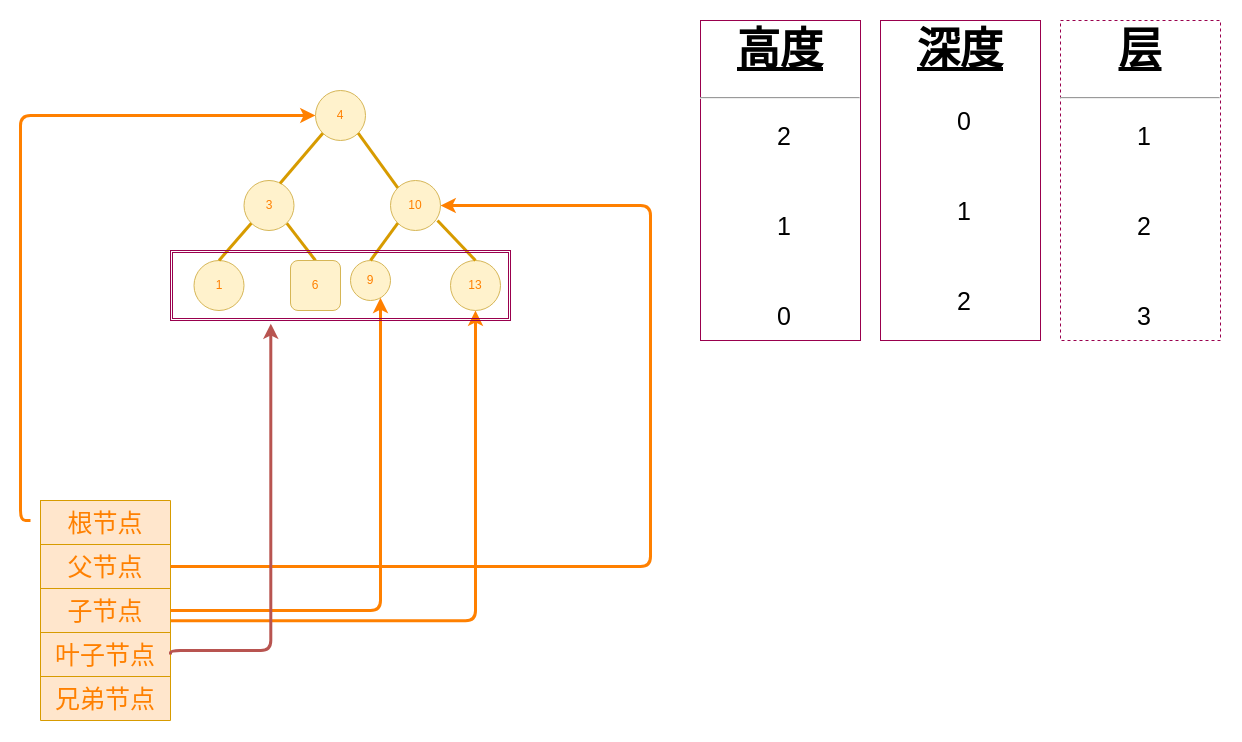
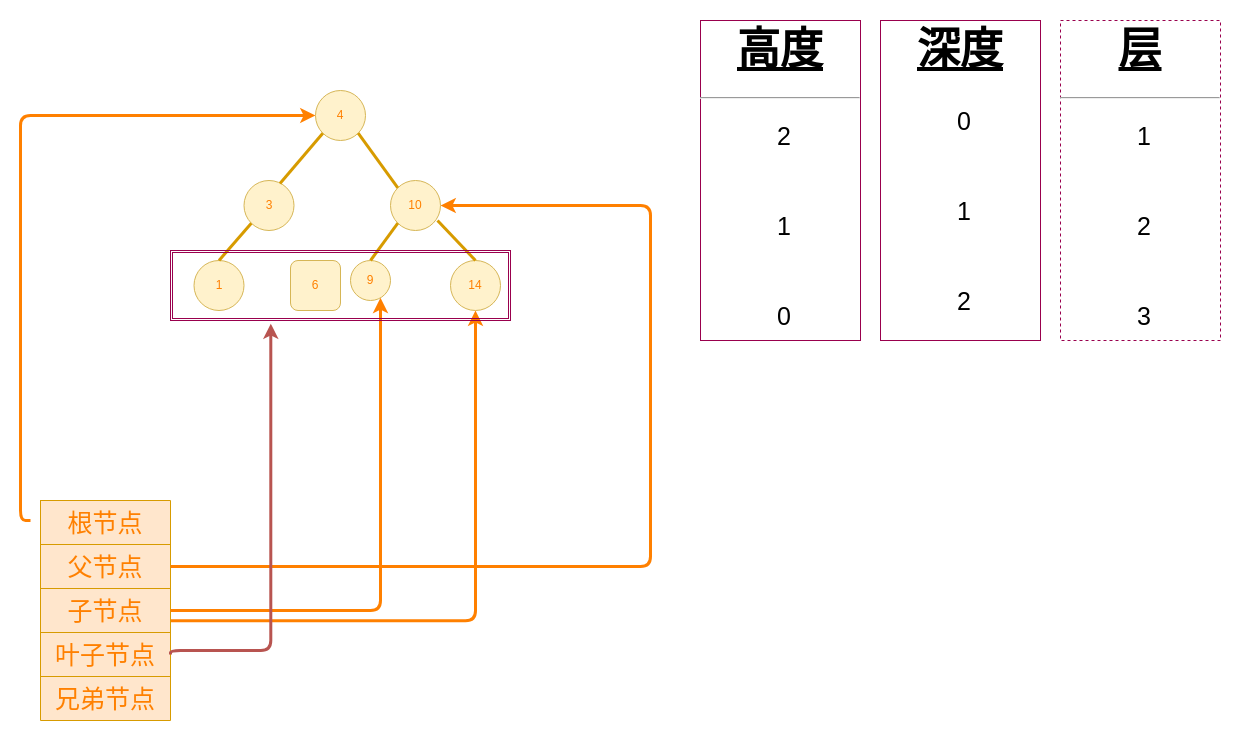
  <mxCell id="0" />
  <mxCell id="1" parent="0" />
  <mxCell id="2" value="4" style="ellipse;whiteSpace=wrap;html=1;aspect=fixed;fillColor=#fff2cc;strokeColor=#d6b656;fontColor=#FF8000;" vertex="1" parent="1"><mxGeometry x="315" y="90" width="50" height="50" as="geometry" /></mxCell>
- <mxCell id="3" value="" style="endArrow=none;html=1;noJump=0;orthogonalLoop=0;comic=0;jumpSize=360;labelPosition=left;verticalLabelPosition=middle;align=right;verticalAlign=middle;exitX=0.5;exitY=0;exitDx=0;exitDy=0;entryX=1;entryY=1;entryDx=0;entryDy=0;fillColor=#ffe6cc;strokeColor=#d79b00;strokeWidth=3;" edge="1" parent="1" source="7" target="5"><mxGeometry width="50" height="50" relative="1" as="geometry"><mxPoint x="280" y="260" as="sourcePoint" /><mxPoint x="300" y="223" as="targetPoint" /></mxGeometry></mxCell>
  <mxCell id="4" value="10" style="ellipse;whiteSpace=wrap;html=1;aspect=fixed;fillColor=#fff2cc;strokeColor=#d6b656;fontColor=#FF8000;" vertex="1" parent="1"><mxGeometry x="390" y="180" width="50" height="50" as="geometry" /></mxCell>
  <mxCell id="5" value="3" style="ellipse;whiteSpace=wrap;html=1;aspect=fixed;fillColor=#fff2cc;strokeColor=#d6b656;fontColor=#FF8000;" vertex="1" parent="1"><mxGeometry x="243.5" y="180" width="50" height="50" as="geometry" /></mxCell>
  <mxCell id="6" value="1" style="ellipse;whiteSpace=wrap;html=1;aspect=fixed;fillColor=#fff2cc;strokeColor=#d6b656;fontColor=#FF8000;" vertex="1" parent="1"><mxGeometry x="193.5" y="260" width="50" height="50" as="geometry" /></mxCell>
  <mxCell id="7" value="6" style="whiteSpace=wrap;html=1;aspect=fixed;fillColor=#fff2cc;strokeColor=#d6b656;fontColor=#FF8000;rounded=1;" vertex="1" parent="1"><mxGeometry x="290" y="260" width="50" height="50" as="geometry" /></mxCell>
  <mxCell id="8" value="9" style="ellipse;whiteSpace=wrap;html=1;aspect=fixed;fillColor=#fff2cc;strokeColor=#d6b656;fontColor=#FF8000;" vertex="1" parent="1"><mxGeometry x="350" y="260" width="40" height="40" as="geometry" /></mxCell>
- <mxCell id="9" value="13" style="ellipse;whiteSpace=wrap;html=1;aspect=fixed;fillColor=#fff2cc;strokeColor=#d6b656;fontColor=#FF8000;" vertex="1" parent="1"><mxGeometry x="450" y="260" width="50" height="50" as="geometry" /></mxCell>
+ <mxCell id="9" value="14" style="ellipse;whiteSpace=wrap;html=1;aspect=fixed;fillColor=#fff2cc;strokeColor=#d6b656;fontColor=#FF8000;" vertex="1" parent="1"><mxGeometry x="450" y="260" width="50" height="50" as="geometry" /></mxCell>
  <mxCell id="10" value="" style="endArrow=none;html=1;entryX=0;entryY=1;entryDx=0;entryDy=0;exitX=0.72;exitY=0.06;exitDx=0;exitDy=0;exitPerimeter=0;fillColor=#ffe6cc;strokeColor=#d79b00;strokeWidth=3;" edge="1" parent="1" source="5" target="2"><mxGeometry width="50" height="50" relative="1" as="geometry"><mxPoint x="290" y="180" as="sourcePoint" /><mxPoint x="330" y="140" as="targetPoint" /></mxGeometry></mxCell>
  <mxCell id="11" value="" style="endArrow=none;html=1;entryX=0;entryY=1;entryDx=0;entryDy=0;exitX=0.5;exitY=0;exitDx=0;exitDy=0;fillColor=#ffe6cc;strokeColor=#d79b00;strokeWidth=3;" edge="1" parent="1" source="6" target="5"><mxGeometry width="50" height="50" relative="1" as="geometry"><mxPoint x="240" y="260" as="sourcePoint" /><mxPoint x="267.322" y="222.678" as="targetPoint" /></mxGeometry></mxCell>
  <mxCell id="12" value="" style="endArrow=none;html=1;entryX=1;entryY=1;entryDx=0;entryDy=0;exitX=0;exitY=0;exitDx=0;exitDy=0;fillColor=#ffe6cc;strokeColor=#d79b00;strokeWidth=3;" edge="1" parent="1" source="4" target="2"><mxGeometry width="50" height="50" relative="1" as="geometry"><mxPoint x="340" y="190" as="sourcePoint" /><mxPoint x="390" y="140" as="targetPoint" /></mxGeometry></mxCell>
  <mxCell id="13" value="" style="endArrow=none;html=1;exitX=0.5;exitY=0;exitDx=0;exitDy=0;entryX=0;entryY=1;entryDx=0;entryDy=0;fillColor=#ffe6cc;strokeColor=#d79b00;strokeWidth=3;" edge="1" parent="1" source="8" target="4"><mxGeometry width="50" height="50" relative="1" as="geometry"><mxPoint x="370" y="270.32" as="sourcePoint" /><mxPoint x="391" y="220" as="targetPoint" /></mxGeometry></mxCell>
  <mxCell id="14" value="" style="endArrow=none;html=1;exitX=0.5;exitY=0;exitDx=0;exitDy=0;fillColor=#ffe6cc;strokeColor=#d79b00;strokeWidth=3;" edge="1" parent="1" source="9"><mxGeometry width="50" height="50" relative="1" as="geometry"><mxPoint x="430" y="260" as="sourcePoint" /><mxPoint x="437" y="220" as="targetPoint" /></mxGeometry></mxCell>
  <mxCell id="15" value="" style="edgeStyle=elbowEdgeStyle;elbow=horizontal;endArrow=classic;html=1;strokeWidth=3;fontColor=#FF8000;entryX=0;entryY=0.5;entryDx=0;entryDy=0;strokeColor=#FF8000;" edge="1" parent="1" target="2"><mxGeometry width="50" height="50" relative="1" as="geometry"><mxPoint x="30" y="520" as="sourcePoint" /><mxPoint x="400" y="330" as="targetPoint" /><Array as="points"><mxPoint x="20" y="410" /></Array></mxGeometry></mxCell>
  <mxCell id="16" value="" style="shape=table;html=1;whiteSpace=wrap;startSize=0;container=1;collapsible=0;childLayout=tableLayout;fillColor=#ffe6cc;strokeColor=#d79b00;" vertex="1" parent="1"><mxGeometry x="40" y="500" width="130" height="220" as="geometry" /></mxCell>
  <mxCell id="17" value="" style="shape=partialRectangle;html=1;whiteSpace=wrap;collapsible=0;dropTarget=0;pointerEvents=0;fillColor=none;top=0;left=0;bottom=0;right=0;points=[[0,0.5],[1,0.5]];portConstraint=eastwest;" vertex="1" parent="16"><mxGeometry width="130" height="44" as="geometry" /></mxCell>
  <mxCell id="18" value="根节点" style="shape=partialRectangle;html=1;whiteSpace=wrap;connectable=0;overflow=hidden;fillColor=none;top=0;left=0;bottom=0;right=0;fontSize=25;fontColor=#FF8000;" vertex="1" parent="17"><mxGeometry width="130" height="44" as="geometry" /></mxCell>
  <mxCell id="19" value="" style="shape=partialRectangle;html=1;whiteSpace=wrap;collapsible=0;dropTarget=0;pointerEvents=0;fillColor=none;top=0;left=0;bottom=0;right=0;points=[[0,0.5],[1,0.5]];portConstraint=eastwest;" vertex="1" parent="16"><mxGeometry y="44" width="130" height="44" as="geometry" /></mxCell>
  <mxCell id="20" value="父节点" style="shape=partialRectangle;html=1;whiteSpace=wrap;connectable=0;overflow=hidden;fillColor=none;top=0;left=0;bottom=0;right=0;fontSize=25;fontColor=#FF8000;" vertex="1" parent="19"><mxGeometry width="130" height="44" as="geometry" /></mxCell>
  <mxCell id="21" value="" style="shape=partialRectangle;html=1;whiteSpace=wrap;collapsible=0;dropTarget=0;pointerEvents=0;fillColor=none;top=0;left=0;bottom=0;right=0;points=[[0,0.5],[1,0.5]];portConstraint=eastwest;" vertex="1" parent="16"><mxGeometry y="88" width="130" height="44" as="geometry" /></mxCell>
  <mxCell id="22" value="子节点" style="shape=partialRectangle;html=1;whiteSpace=wrap;connectable=0;overflow=hidden;fillColor=none;top=0;left=0;bottom=0;right=0;fontSize=25;fontColor=#FF8000;" vertex="1" parent="21"><mxGeometry width="130" height="44" as="geometry" /></mxCell>
  <mxCell id="23" value="" style="shape=partialRectangle;html=1;whiteSpace=wrap;collapsible=0;dropTarget=0;pointerEvents=0;fillColor=none;top=0;left=0;bottom=0;right=0;points=[[0,0.5],[1,0.5]];portConstraint=eastwest;" vertex="1" parent="16"><mxGeometry y="132" width="130" height="44" as="geometry" /></mxCell>
  <mxCell id="24" value="叶子节点" style="shape=partialRectangle;html=1;whiteSpace=wrap;connectable=0;overflow=hidden;fillColor=none;top=0;left=0;bottom=0;right=0;fontSize=25;fontColor=#FF8000;" vertex="1" parent="23"><mxGeometry width="130" height="44" as="geometry" /></mxCell>
  <mxCell id="25" value="" style="shape=partialRectangle;html=1;whiteSpace=wrap;collapsible=0;dropTarget=0;pointerEvents=0;fillColor=none;top=0;left=0;bottom=0;right=0;points=[[0,0.5],[1,0.5]];portConstraint=eastwest;" vertex="1" parent="16"><mxGeometry y="176" width="130" height="44" as="geometry" /></mxCell>
  <mxCell id="26" value="兄弟节点" style="shape=partialRectangle;html=1;whiteSpace=wrap;connectable=0;overflow=hidden;fillColor=none;top=0;left=0;bottom=0;right=0;fontSize=25;fontColor=#FF8000;" vertex="1" parent="25"><mxGeometry width="130" height="44" as="geometry" /></mxCell>
  <mxCell id="27" value="" style="edgeStyle=elbowEdgeStyle;elbow=horizontal;endArrow=classic;html=1;strokeWidth=3;fontColor=#FF8000;strokeColor=#FF8000;exitX=1;exitY=0.5;exitDx=0;exitDy=0;" edge="1" parent="1" source="19" target="4"><mxGeometry width="50" height="50" relative="1" as="geometry"><mxPoint x="40" y="585" as="sourcePoint" /><mxPoint x="320" y="190" as="targetPoint" /><Array as="points"><mxPoint x="650" y="470" /><mxPoint x="30" y="475" /></Array></mxGeometry></mxCell>
  <mxCell id="28" value="" style="edgeStyle=elbowEdgeStyle;elbow=horizontal;endArrow=classic;html=1;strokeWidth=3;fontColor=#FF8000;strokeColor=#FF8000;exitX=1;exitY=0.5;exitDx=0;exitDy=0;" edge="1" parent="1" source="21" target="8"><mxGeometry width="50" height="50" relative="1" as="geometry"><mxPoint x="180" y="576" as="sourcePoint" /><mxPoint x="450" y="215" as="targetPoint" /><Array as="points"><mxPoint x="380" y="470" /></Array></mxGeometry></mxCell>
  <mxCell id="29" value="" style="edgeStyle=elbowEdgeStyle;elbow=horizontal;endArrow=classic;html=1;strokeWidth=3;fontColor=#FF8000;strokeColor=#FF8000;exitX=1.003;exitY=0.734;exitDx=0;exitDy=0;entryX=0.5;entryY=1;entryDx=0;entryDy=0;exitPerimeter=0;" edge="1" parent="1" source="21" target="9"><mxGeometry width="50" height="50" relative="1" as="geometry"><mxPoint x="180" y="620" as="sourcePoint" /><mxPoint x="390" y="319.495" as="targetPoint" /><Array as="points"><mxPoint x="475" y="460" /></Array></mxGeometry></mxCell>
  <mxCell id="30" value="" style="shape=ext;double=1;rounded=0;whiteSpace=wrap;html=1;fillColor=none;fontSize=25;fontColor=#FF8000;strokeColor=#99004D;" vertex="1" parent="1"><mxGeometry x="170" y="250" width="340" height="70" as="geometry" /></mxCell>
  <mxCell id="31" value="" style="edgeStyle=segmentEdgeStyle;endArrow=classic;html=1;strokeColor=#b85450;strokeWidth=3;fontSize=25;fontColor=#FF8000;exitX=1;exitY=0.5;exitDx=0;exitDy=0;entryX=0.295;entryY=1.045;entryDx=0;entryDy=0;entryPerimeter=0;fillColor=#f8cecc;" edge="1" parent="1" source="23" target="30"><mxGeometry width="50" height="50" relative="1" as="geometry"><mxPoint x="260" y="650" as="sourcePoint" /><mxPoint x="310" y="600" as="targetPoint" /><Array as="points"><mxPoint x="170" y="650" /><mxPoint x="270" y="650" /></Array></mxGeometry></mxCell>
  <mxCell id="32" value="&lt;div&gt;&lt;br&gt;&lt;/div&gt;" style="text;strokeColor=none;fillColor=none;html=1;whiteSpace=wrap;verticalAlign=middle;overflow=hidden;fontSize=25;fontColor=#FF8000;" vertex="1" parent="1"><mxGeometry x="690" y="50" width="130" height="220" as="geometry" /></mxCell>
  <mxCell id="33" value="&lt;p style=&quot;margin: 4px 0px 0px ; text-align: center ; text-decoration: underline ; font-size: 43px&quot;&gt;&lt;b&gt;&lt;font style=&quot;font-size: 43px&quot;&gt;高度&lt;/font&gt;&lt;/b&gt;&lt;/p&gt;&lt;hr style=&quot;font-size: 43px&quot;&gt;&lt;p style=&quot;text-align: center ; margin: 0px 0px 0px 8px ; font-size: 25px&quot;&gt;&lt;font style=&quot;font-size: 25px&quot;&gt;2&lt;/font&gt;&lt;/p&gt;&lt;p style=&quot;text-align: center ; margin: 0px 0px 0px 8px ; font-size: 25px&quot;&gt;&lt;font style=&quot;font-size: 25px&quot;&gt;&lt;br&gt;&lt;/font&gt;&lt;/p&gt;&lt;p style=&quot;text-align: center ; margin: 0px 0px 0px 8px ; font-size: 25px&quot;&gt;&lt;font style=&quot;font-size: 25px&quot;&gt;&lt;br&gt;&lt;/font&gt;&lt;/p&gt;&lt;p style=&quot;text-align: center ; margin: 0px 0px 0px 8px ; font-size: 25px&quot;&gt;&lt;font style=&quot;font-size: 25px&quot;&gt;1&lt;/font&gt;&lt;/p&gt;&lt;p style=&quot;text-align: center ; margin: 0px 0px 0px 8px ; font-size: 25px&quot;&gt;&lt;br&gt;&lt;/p&gt;&lt;p style=&quot;text-align: center ; margin: 0px 0px 0px 8px ; font-size: 25px&quot;&gt;&lt;br&gt;&lt;/p&gt;&lt;p style=&quot;text-align: center ; margin: 0px 0px 0px 8px ; font-size: 25px&quot;&gt;&lt;font style=&quot;font-size: 25px&quot;&gt;0&lt;/font&gt;&lt;/p&gt;" style="verticalAlign=top;align=left;overflow=fill;fontSize=12;fontFamily=Helvetica;html=1;strokeColor=#99004D;fillColor=none;" vertex="1" parent="1"><mxGeometry x="700" y="20" width="160" height="320" as="geometry" /></mxCell>
  <mxCell id="34" value="&lt;p style=&quot;margin: 4px 0px 0px ; text-align: center ; text-decoration: underline ; font-size: 43px&quot;&gt;&lt;/p&gt;&lt;div style=&quot;text-align: center&quot;&gt;&lt;span style=&quot;font-size: 43px&quot;&gt;&lt;b&gt;&lt;u&gt;深度&lt;/u&gt;&lt;/b&gt;&lt;/span&gt;&lt;/div&gt;&lt;p style=&quot;text-align: center ; margin: 0px 0px 0px 8px ; font-size: 25px&quot;&gt;&lt;br&gt;&lt;/p&gt;&lt;p style=&quot;text-align: center ; margin: 0px 0px 0px 8px ; font-size: 25px&quot;&gt;&lt;span&gt;0&lt;/span&gt;&lt;br&gt;&lt;/p&gt;&lt;p style=&quot;text-align: center ; margin: 0px 0px 0px 8px ; font-size: 25px&quot;&gt;&lt;br&gt;&lt;/p&gt;&lt;p style=&quot;text-align: center ; margin: 0px 0px 0px 8px ; font-size: 25px&quot;&gt;&lt;font style=&quot;font-size: 25px&quot;&gt;&lt;br&gt;&lt;/font&gt;&lt;/p&gt;&lt;p style=&quot;text-align: center ; margin: 0px 0px 0px 8px ; font-size: 25px&quot;&gt;&lt;font style=&quot;font-size: 25px&quot;&gt;1&lt;/font&gt;&lt;/p&gt;&lt;p style=&quot;text-align: center ; margin: 0px 0px 0px 8px ; font-size: 25px&quot;&gt;&lt;br&gt;&lt;/p&gt;&lt;p style=&quot;text-align: center ; margin: 0px 0px 0px 8px ; font-size: 25px&quot;&gt;&lt;br&gt;&lt;/p&gt;&lt;p style=&quot;text-align: center ; margin: 0px 0px 0px 8px ; font-size: 25px&quot;&gt;2&lt;/p&gt;" style="verticalAlign=top;align=left;overflow=fill;fontSize=12;fontFamily=Helvetica;html=1;strokeColor=#99004D;fillColor=none;" vertex="1" parent="1"><mxGeometry x="880" y="20" width="160" height="320" as="geometry" /></mxCell>
  <mxCell id="35" value="&lt;p style=&quot;margin: 4px 0px 0px ; text-align: center&quot;&gt;&lt;span style=&quot;font-size: 43px&quot;&gt;&lt;b&gt;&lt;u&gt;层&lt;/u&gt;&lt;/b&gt;&lt;/span&gt;&lt;br&gt;&lt;/p&gt;&lt;hr style=&quot;font-size: 43px&quot;&gt;&lt;p style=&quot;text-align: center ; margin: 0px 0px 0px 8px ; font-size: 25px&quot;&gt;&lt;font style=&quot;font-size: 25px&quot;&gt;1&lt;/font&gt;&lt;/p&gt;&lt;p style=&quot;text-align: center ; margin: 0px 0px 0px 8px ; font-size: 25px&quot;&gt;&lt;font style=&quot;font-size: 25px&quot;&gt;&lt;br&gt;&lt;/font&gt;&lt;/p&gt;&lt;p style=&quot;text-align: center ; margin: 0px 0px 0px 8px ; font-size: 25px&quot;&gt;&lt;font style=&quot;font-size: 25px&quot;&gt;&lt;br&gt;&lt;/font&gt;&lt;/p&gt;&lt;p style=&quot;text-align: center ; margin: 0px 0px 0px 8px ; font-size: 25px&quot;&gt;2&lt;/p&gt;&lt;p style=&quot;text-align: center ; margin: 0px 0px 0px 8px ; font-size: 25px&quot;&gt;&lt;br&gt;&lt;/p&gt;&lt;p style=&quot;text-align: center ; margin: 0px 0px 0px 8px ; font-size: 25px&quot;&gt;&lt;br&gt;&lt;/p&gt;&lt;p style=&quot;text-align: center ; margin: 0px 0px 0px 8px ; font-size: 25px&quot;&gt;3&lt;/p&gt;" style="verticalAlign=top;align=left;overflow=fill;fontSize=12;fontFamily=Helvetica;html=1;strokeColor=#99004D;fillColor=none;dashed=1;" vertex="1" parent="1"><mxGeometry x="1060" y="20" width="160" height="320" as="geometry" /></mxCell>
